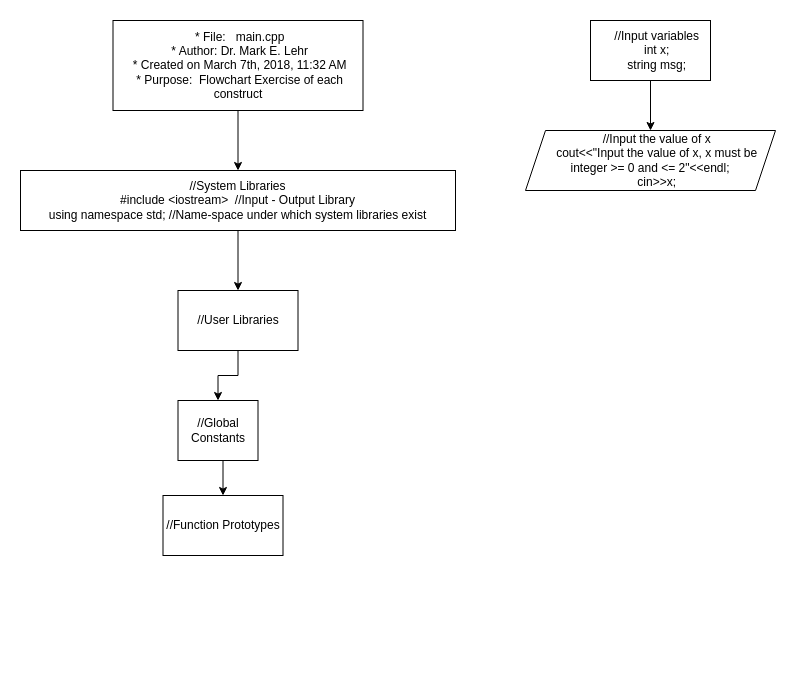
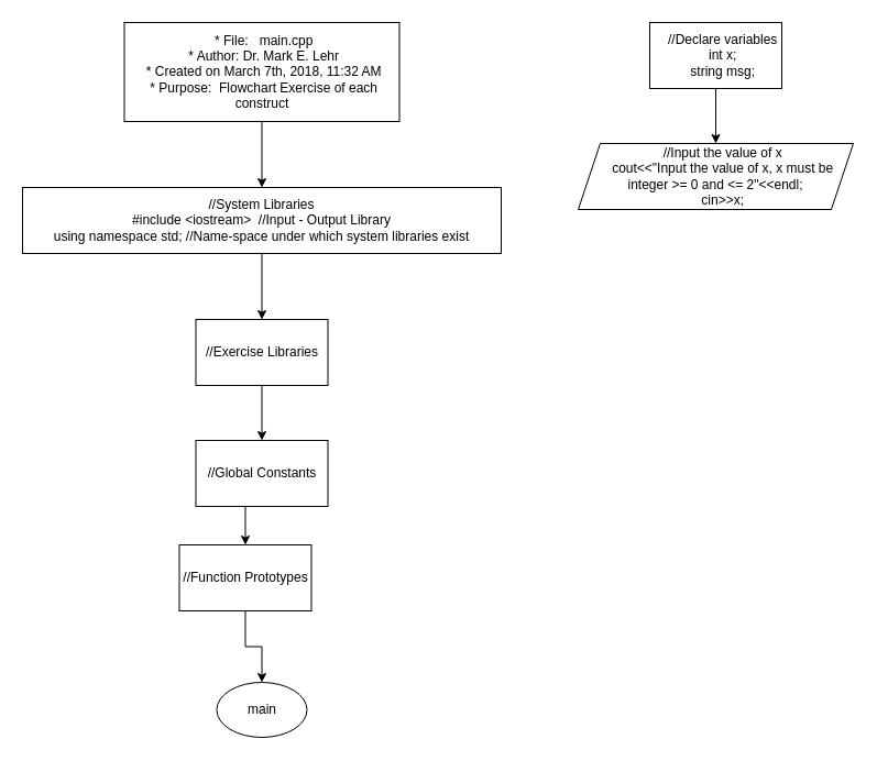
  <mxCell id="0" />
  <mxCell id="1" parent="0" />
  <mxCell id="2" style="edgeStyle=orthogonalEdgeStyle;rounded=0;orthogonalLoop=1;jettySize=auto;html=1;exitX=0.5;exitY=1;exitDx=0;exitDy=0;entryX=0.5;entryY=0;entryDx=0;entryDy=0;" edge="1" parent="1" source="3" target="5"><mxGeometry relative="1" as="geometry" /></mxCell>
  <mxCell id="3" value="&lt;div&gt;&amp;nbsp;* File:&amp;nbsp; &amp;nbsp;main.cpp&lt;/div&gt;&lt;div&gt;&amp;nbsp;* Author: Dr. Mark E. Lehr&lt;/div&gt;&lt;div&gt;&amp;nbsp;* Created on March 7th, 2018, 11:32 AM&lt;/div&gt;&lt;div&gt;&amp;nbsp;* Purpose:&amp;nbsp; Flowchart Exercise of each construct&lt;/div&gt;" style="rounded=0;whiteSpace=wrap;html=1;" vertex="1" parent="1"><mxGeometry x="112.5" y="20" width="250" height="90" as="geometry" /></mxCell>
  <mxCell id="4" style="edgeStyle=orthogonalEdgeStyle;rounded=0;orthogonalLoop=1;jettySize=auto;html=1;exitX=0.5;exitY=1;exitDx=0;exitDy=0;entryX=0.5;entryY=0;entryDx=0;entryDy=0;" edge="1" parent="1" source="5" target="7"><mxGeometry relative="1" as="geometry" /></mxCell>
  <mxCell id="5" value="&lt;div&gt;//System Libraries&lt;/div&gt;&lt;div&gt;#include &amp;lt;iostream&amp;gt;&amp;nbsp; //Input - Output Library&lt;/div&gt;&lt;div&gt;using namespace std; //Name-space under which system libraries exist&lt;/div&gt;" style="rounded=0;whiteSpace=wrap;html=1;" vertex="1" parent="1"><mxGeometry x="20" y="170" width="435" height="60" as="geometry" /></mxCell>
  <mxCell id="6" style="edgeStyle=orthogonalEdgeStyle;rounded=0;orthogonalLoop=1;jettySize=auto;html=1;exitX=0.5;exitY=1;exitDx=0;exitDy=0;entryX=0.5;entryY=0;entryDx=0;entryDy=0;" edge="1" parent="1" source="7" target="9"><mxGeometry relative="1" as="geometry" /></mxCell>
- <mxCell id="7" value="//User Libraries" style="rounded=0;whiteSpace=wrap;html=1;" vertex="1" parent="1"><mxGeometry x="177.5" y="290" width="120" height="60" as="geometry" /></mxCell>
+ <mxCell id="7" value="//Exercise Libraries" style="rounded=0;whiteSpace=wrap;html=1;" vertex="1" parent="1"><mxGeometry x="177.5" y="290" width="120" height="60" as="geometry" /></mxCell>
  <mxCell id="8" style="edgeStyle=orthogonalEdgeStyle;rounded=0;orthogonalLoop=1;jettySize=auto;html=1;exitX=0.5;exitY=1;exitDx=0;exitDy=0;entryX=0.5;entryY=0;entryDx=0;entryDy=0;" edge="1" parent="1" source="9" target="11"><mxGeometry relative="1" as="geometry" /></mxCell>
- <mxCell id="9" value="//Global Constants" style="rounded=0;whiteSpace=wrap;html=1;" vertex="1" parent="1"><mxGeometry x="177.5" y="400" width="80" height="60" as="geometry" /></mxCell>
+ <mxCell id="9" value="//Global Constants" style="rounded=0;whiteSpace=wrap;html=1;" vertex="1" parent="1"><mxGeometry x="177.5" y="400" width="120" height="60" as="geometry" /></mxCell>
+ <mxCell id="10" style="edgeStyle=orthogonalEdgeStyle;rounded=0;orthogonalLoop=1;jettySize=auto;html=1;exitX=0.5;exitY=1;exitDx=0;exitDy=0;entryX=0.5;entryY=0;entryDx=0;entryDy=0;" edge="1" parent="1" source="11" target="12"><mxGeometry relative="1" as="geometry" /></mxCell>
  <mxCell id="11" value="//Function Prototypes" style="rounded=0;whiteSpace=wrap;html=1;" vertex="1" parent="1"><mxGeometry x="162.5" y="495" width="120" height="60" as="geometry" /></mxCell>
+ <mxCell id="12" value="main" style="ellipse;whiteSpace=wrap;html=1;" vertex="1" parent="1"><mxGeometry x="196.5" y="620" width="82" height="50" as="geometry" /></mxCell>
  <mxCell id="13" style="edgeStyle=orthogonalEdgeStyle;rounded=0;orthogonalLoop=1;jettySize=auto;html=1;exitX=0.5;exitY=1;exitDx=0;exitDy=0;entryX=0.5;entryY=0;entryDx=0;entryDy=0;" edge="1" parent="1" source="14" target="15"><mxGeometry relative="1" as="geometry" /></mxCell>
- <mxCell id="14" value="&lt;div&gt;&amp;nbsp; &amp;nbsp; //Input variables&lt;/div&gt;&lt;div&gt;&amp;nbsp; &amp;nbsp; int x;&lt;/div&gt;&lt;div&gt;&amp;nbsp; &amp;nbsp; string msg;&lt;/div&gt;" style="rounded=0;whiteSpace=wrap;html=1;" vertex="1" parent="1"><mxGeometry x="590" y="20" width="120" height="60" as="geometry" /></mxCell>
+ <mxCell id="14" value="&lt;div&gt;&amp;nbsp; &amp;nbsp; //Declare variables&lt;/div&gt;&lt;div&gt;&amp;nbsp; &amp;nbsp; int x;&lt;/div&gt;&lt;div&gt;&amp;nbsp; &amp;nbsp; string msg;&lt;/div&gt;" style="rounded=0;whiteSpace=wrap;html=1;" vertex="1" parent="1"><mxGeometry x="590" y="20" width="120" height="60" as="geometry" /></mxCell>
  <mxCell id="15" value="&lt;div&gt;&amp;nbsp; &amp;nbsp; //Input the value of x&lt;/div&gt;&lt;div&gt;&amp;nbsp; &amp;nbsp; cout&amp;lt;&amp;lt;&quot;Input the value of x, x must be integer &amp;gt;= 0 and &amp;lt;= 2&quot;&amp;lt;&amp;lt;endl;&lt;/div&gt;&lt;div&gt;&amp;nbsp; &amp;nbsp; cin&amp;gt;&amp;gt;x;&lt;/div&gt;" style="shape=parallelogram;perimeter=parallelogramPerimeter;whiteSpace=wrap;html=1;fixedSize=1;" vertex="1" parent="1"><mxGeometry x="525" y="130" width="250" height="60" as="geometry" /></mxCell>
